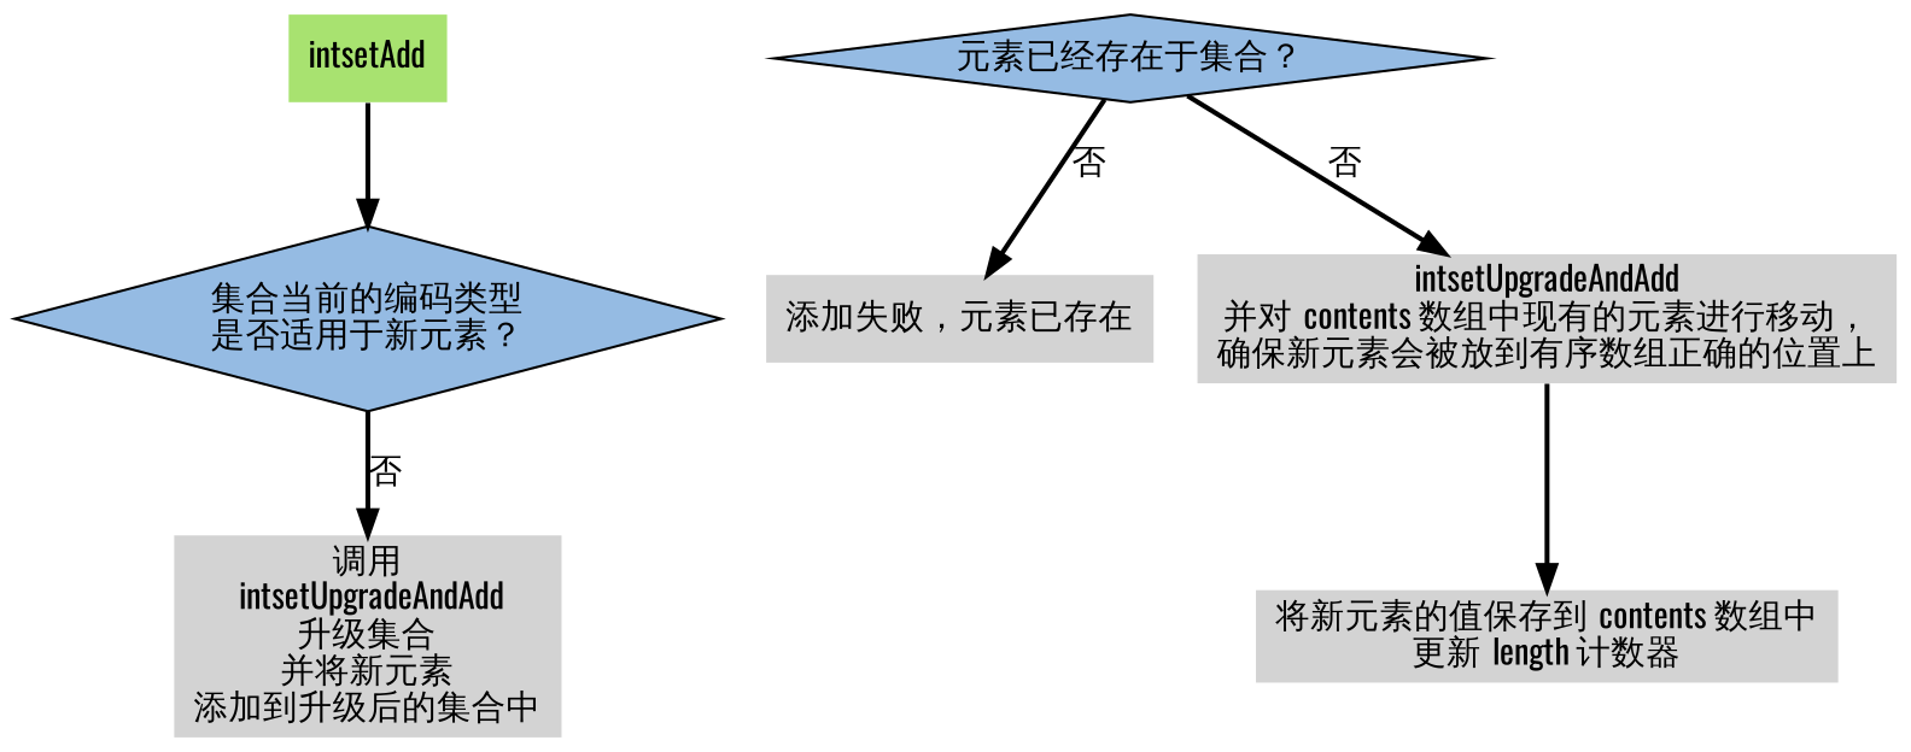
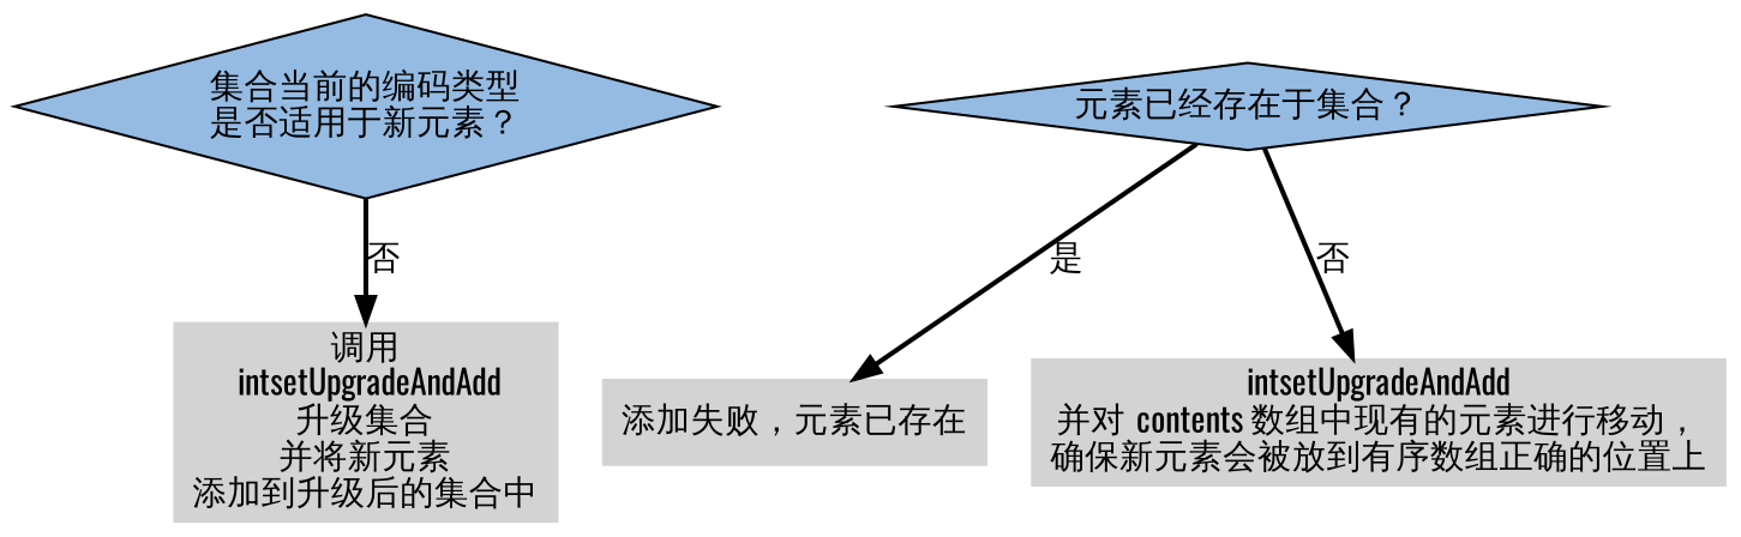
  digraph {
    fontname=Oswald
    node [fontname=Oswald shape=plaintext style=filled]
    edge [fontname=Oswald style=bold]
-   n1 [fillcolor="#A8E270" label=intsetAdd]
    n2 [fillcolor="#95BBE3" label="集合当前的编码类型\n是否适用于新元素？" shape=diamond]
    n3 [label="调用\n intsetUpgradeAndAdd\n升级集合\n并将新元素\n添加到升级后的集合中"]
    n4 [fillcolor="#95BBE3" label="元素已经存在于集合？" shape=diamond]
    n5 [label="添加失败，元素已存在"]
    n6 [label="intsetUpgradeAndAdd\n并对 contents 数组中现有的元素进行移动，\n确保新元素会被放到有序数组正确的位置上"]
-   n7 [label="将新元素的值保存到 contents 数组中\n更新 length 计数器"]
-   n1 -> n2
    n2 -> n3 [label="否"]
-   n4 -> n5 [label="否"]
+   n4 -> n5 [label="是"]
    n4 -> n6 [label="否"]
-   n6 -> n7
  }
